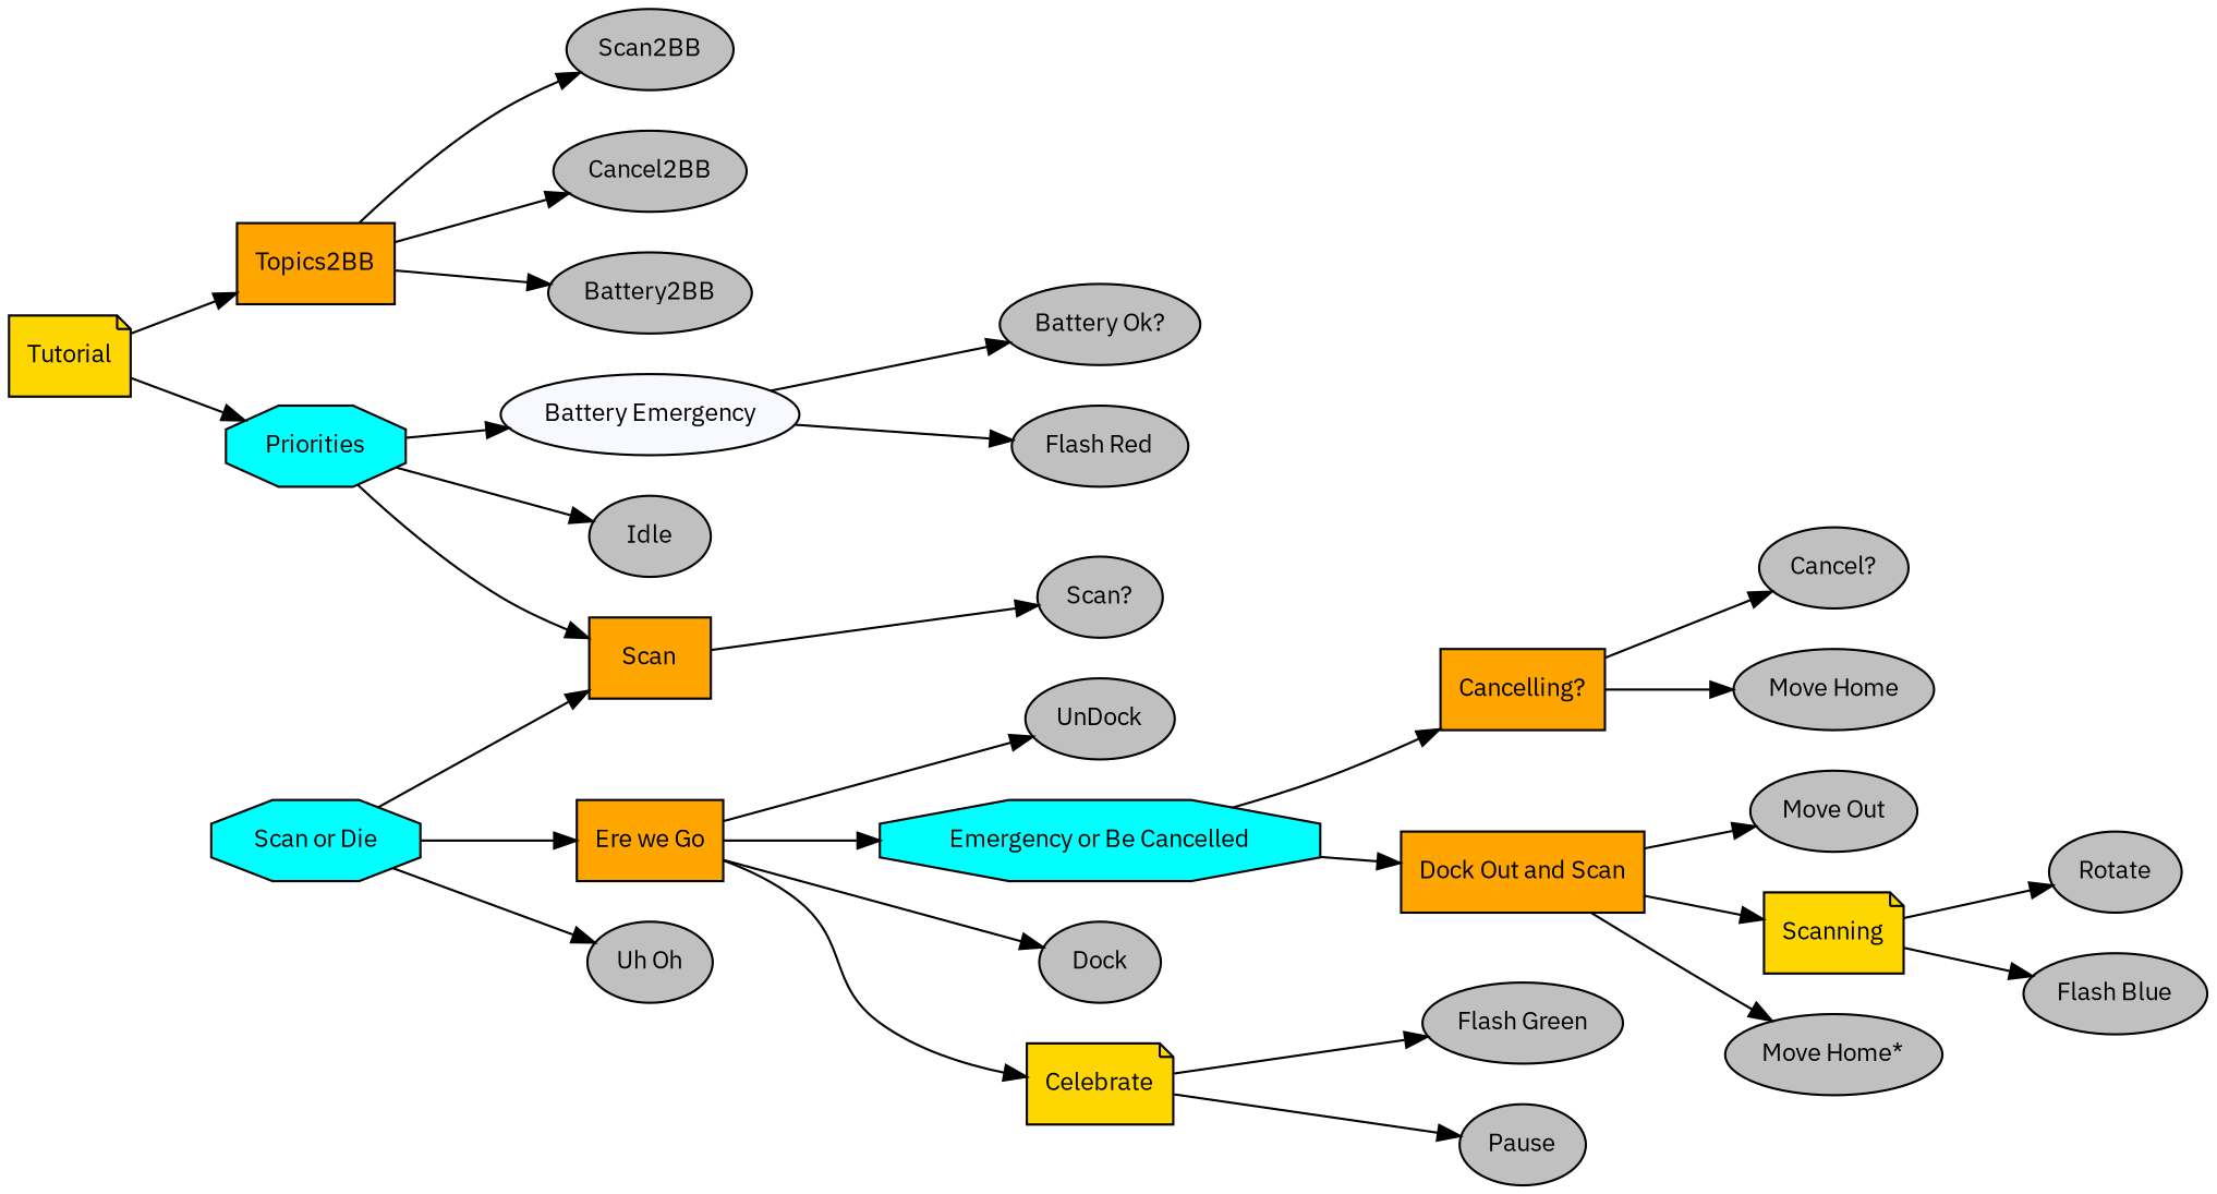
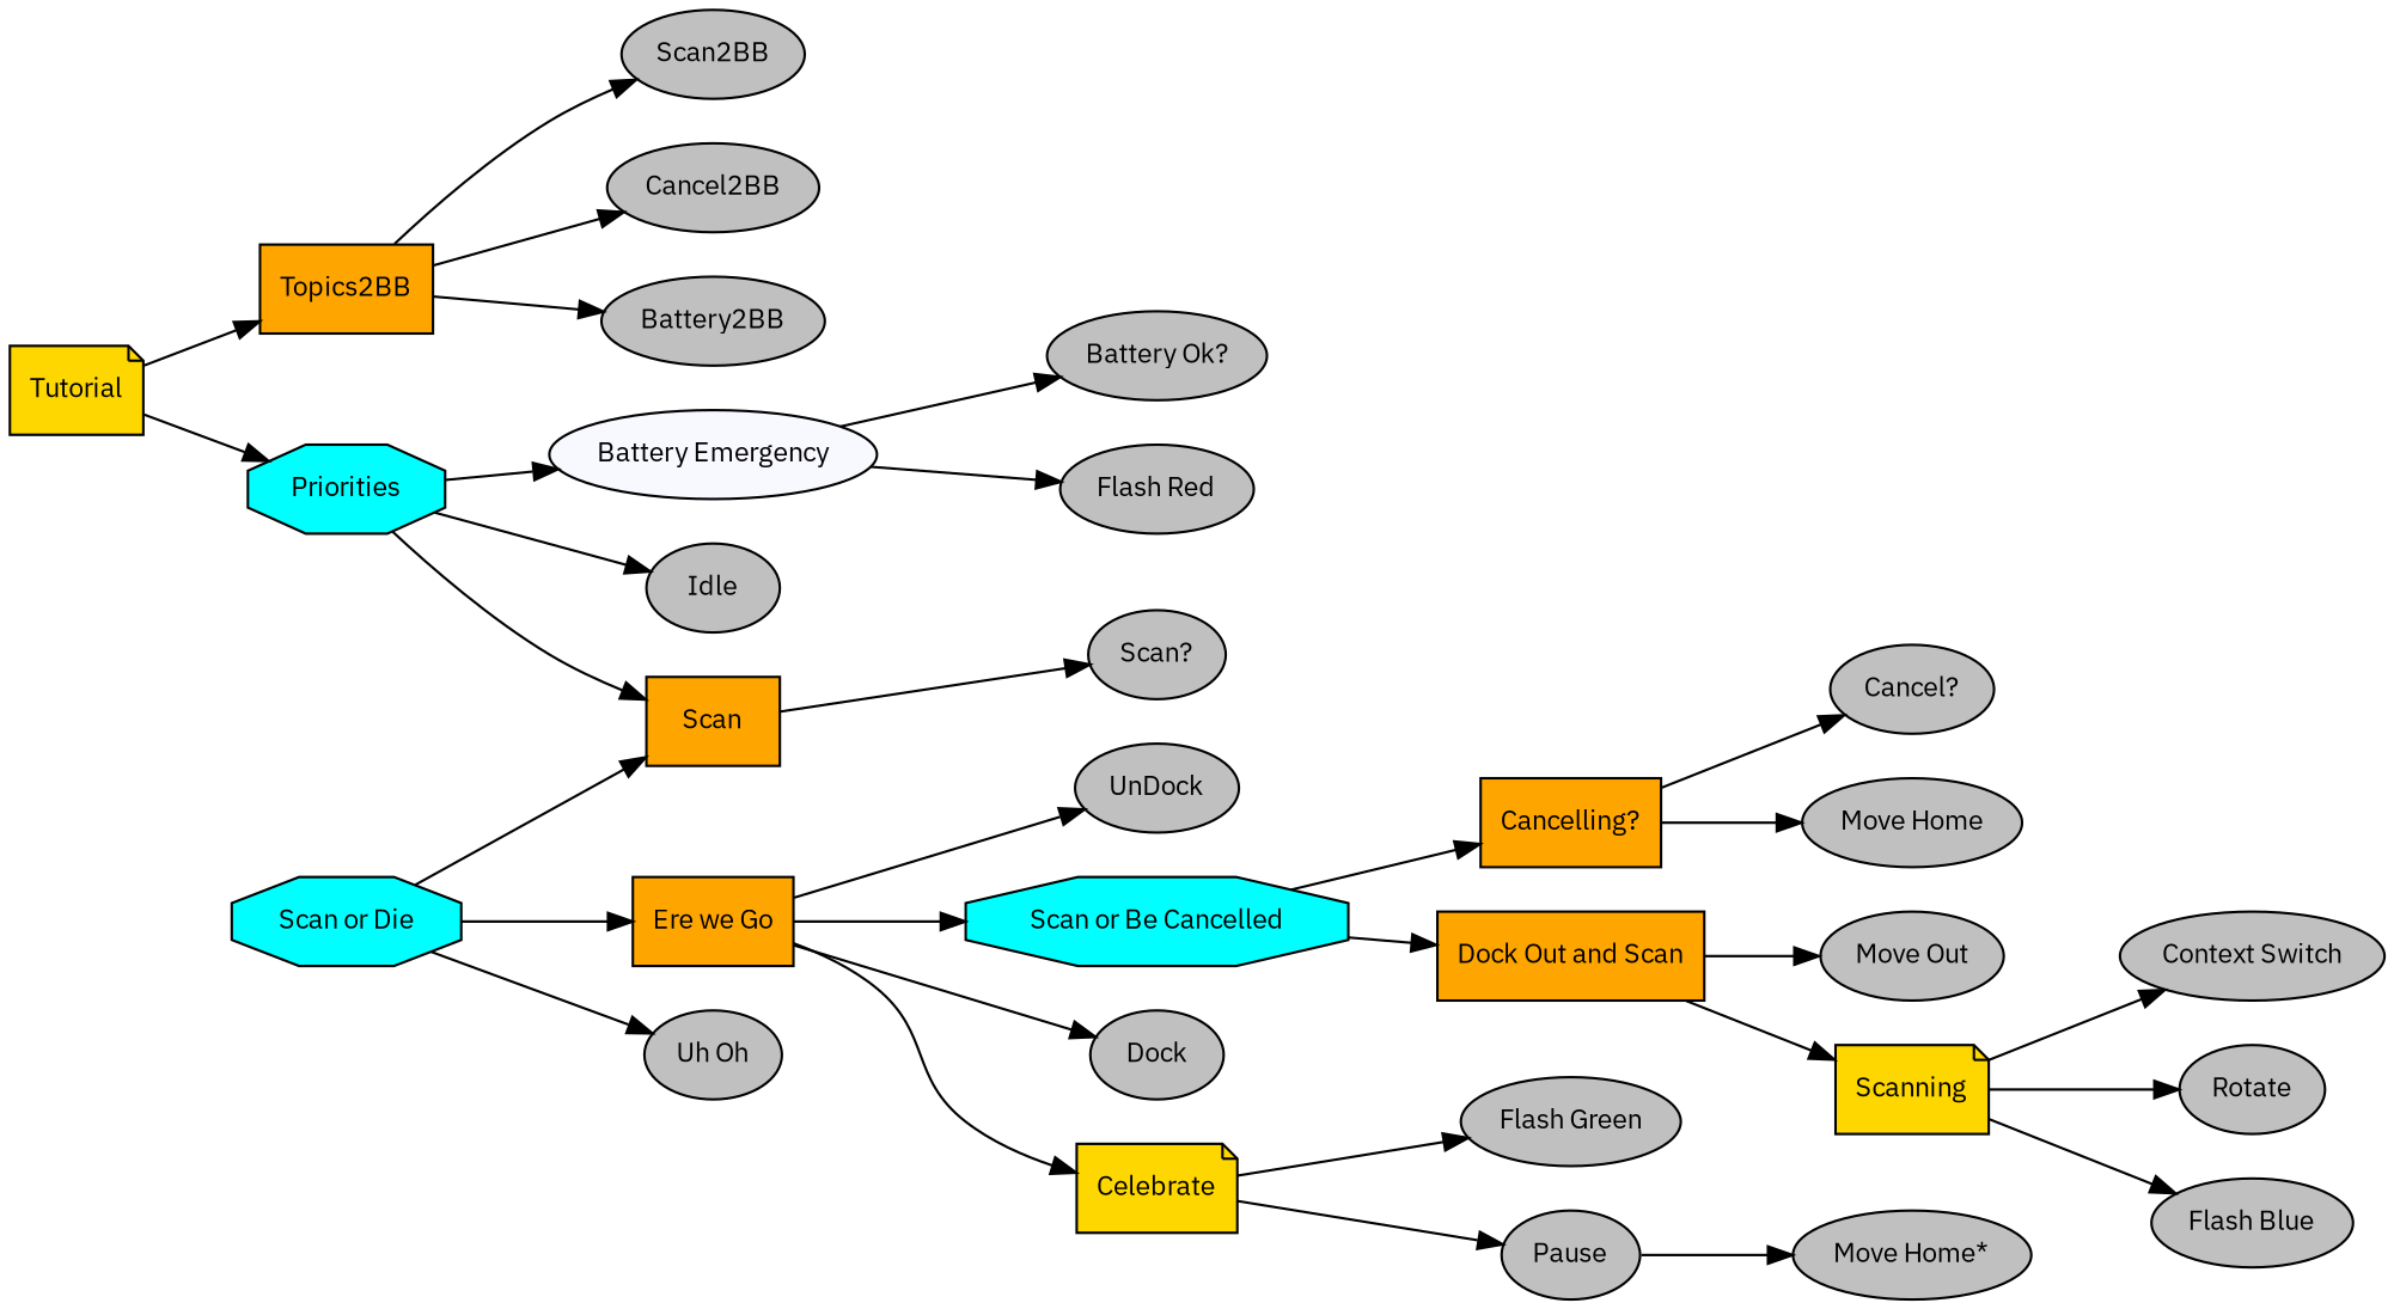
  digraph {
    fontname="IBM Plex Sans"
    rankdir=LR
    node [fillcolor=gray fontcolor=black fontname="IBM Plex Sans" fontsize=11 shape=ellipse style=filled]
    edge [fontname="IBM Plex Sans"]
    Tutorial [fillcolor=gold shape=note]
    Topics2BB [fillcolor=orange shape=box]
    Priorities [fillcolor=cyan shape=octagon]
    Scan2BB
    Cancel2BB
    Battery2BB
    "Battery Emergency" [fillcolor=ghostwhite]
    Scan [fillcolor=orange shape=box]
    Idle
    "Battery Ok?"
    "Flash Red"
    "Scan?"
    "Scan or Die" [fillcolor=cyan shape=octagon]
    "Ere we Go" [fillcolor=orange shape=box]
    "Uh Oh"
    UnDock
-   "Scan or Be Cancelled" [fillcolor=cyan shape=octagon label="Emergency or Be Cancelled"]
+   "Scan or Be Cancelled" [fillcolor=cyan shape=octagon]
    Dock
    Celebrate [fillcolor=gold shape=note]
    "Cancelling?" [fillcolor=orange shape=box]
    n21 [fillcolor=orange label="Dock Out and Scan" shape=box]
    "Flash Green"
    Pause
    "Cancel?"
    "Move Home"
    "Move Out"
    Scanning [fillcolor=gold shape=note]
    "Move Home*"
+   "Context Switch"
    Rotate
    "Flash Blue"
    Tutorial -> Topics2BB
    Tutorial -> Priorities
    Topics2BB -> Scan2BB
    Topics2BB -> Cancel2BB
    Topics2BB -> Battery2BB
    Priorities -> "Battery Emergency"
    Priorities -> Scan
    Priorities -> Idle
    "Battery Emergency" -> "Battery Ok?"
    "Battery Emergency" -> "Flash Red"
    Scan -> "Scan?"
    "Scan or Die" -> Scan
    "Scan or Die" -> "Ere we Go"
    "Scan or Die" -> "Uh Oh"
    "Ere we Go" -> UnDock
    "Ere we Go" -> "Scan or Be Cancelled"
    "Ere we Go" -> Dock
    "Ere we Go" -> Celebrate
    "Scan or Be Cancelled" -> "Cancelling?"
    "Scan or Be Cancelled" -> n21
    Celebrate -> "Flash Green"
    Celebrate -> Pause
    "Cancelling?" -> "Cancel?"
    "Cancelling?" -> "Move Home"
    n21 -> "Move Out"
    n21 -> Scanning
-   n21 -> "Move Home*"
+   Pause -> "Move Home*"
+   Scanning -> "Context Switch"
    Scanning -> Rotate
    Scanning -> "Flash Blue"
  }
